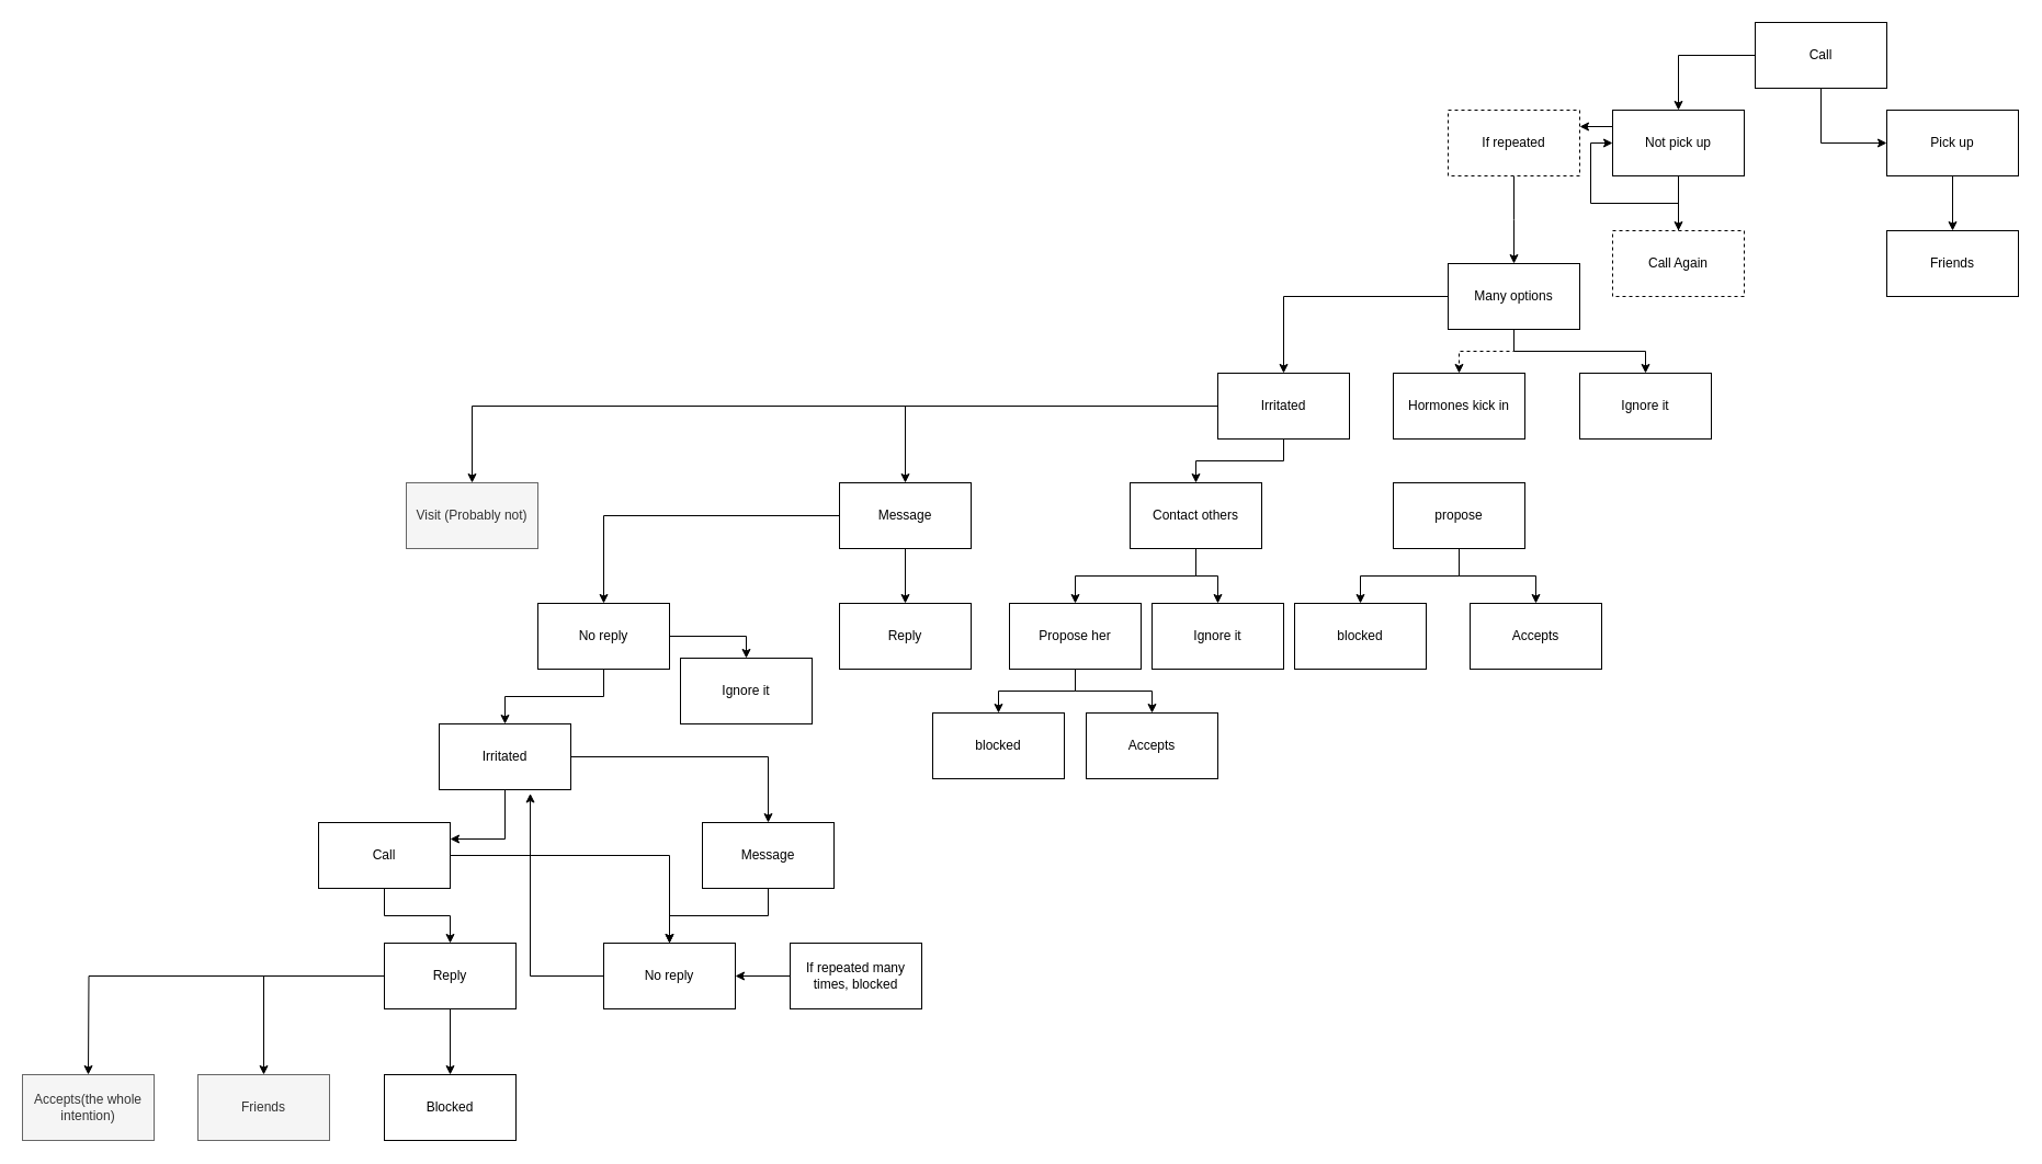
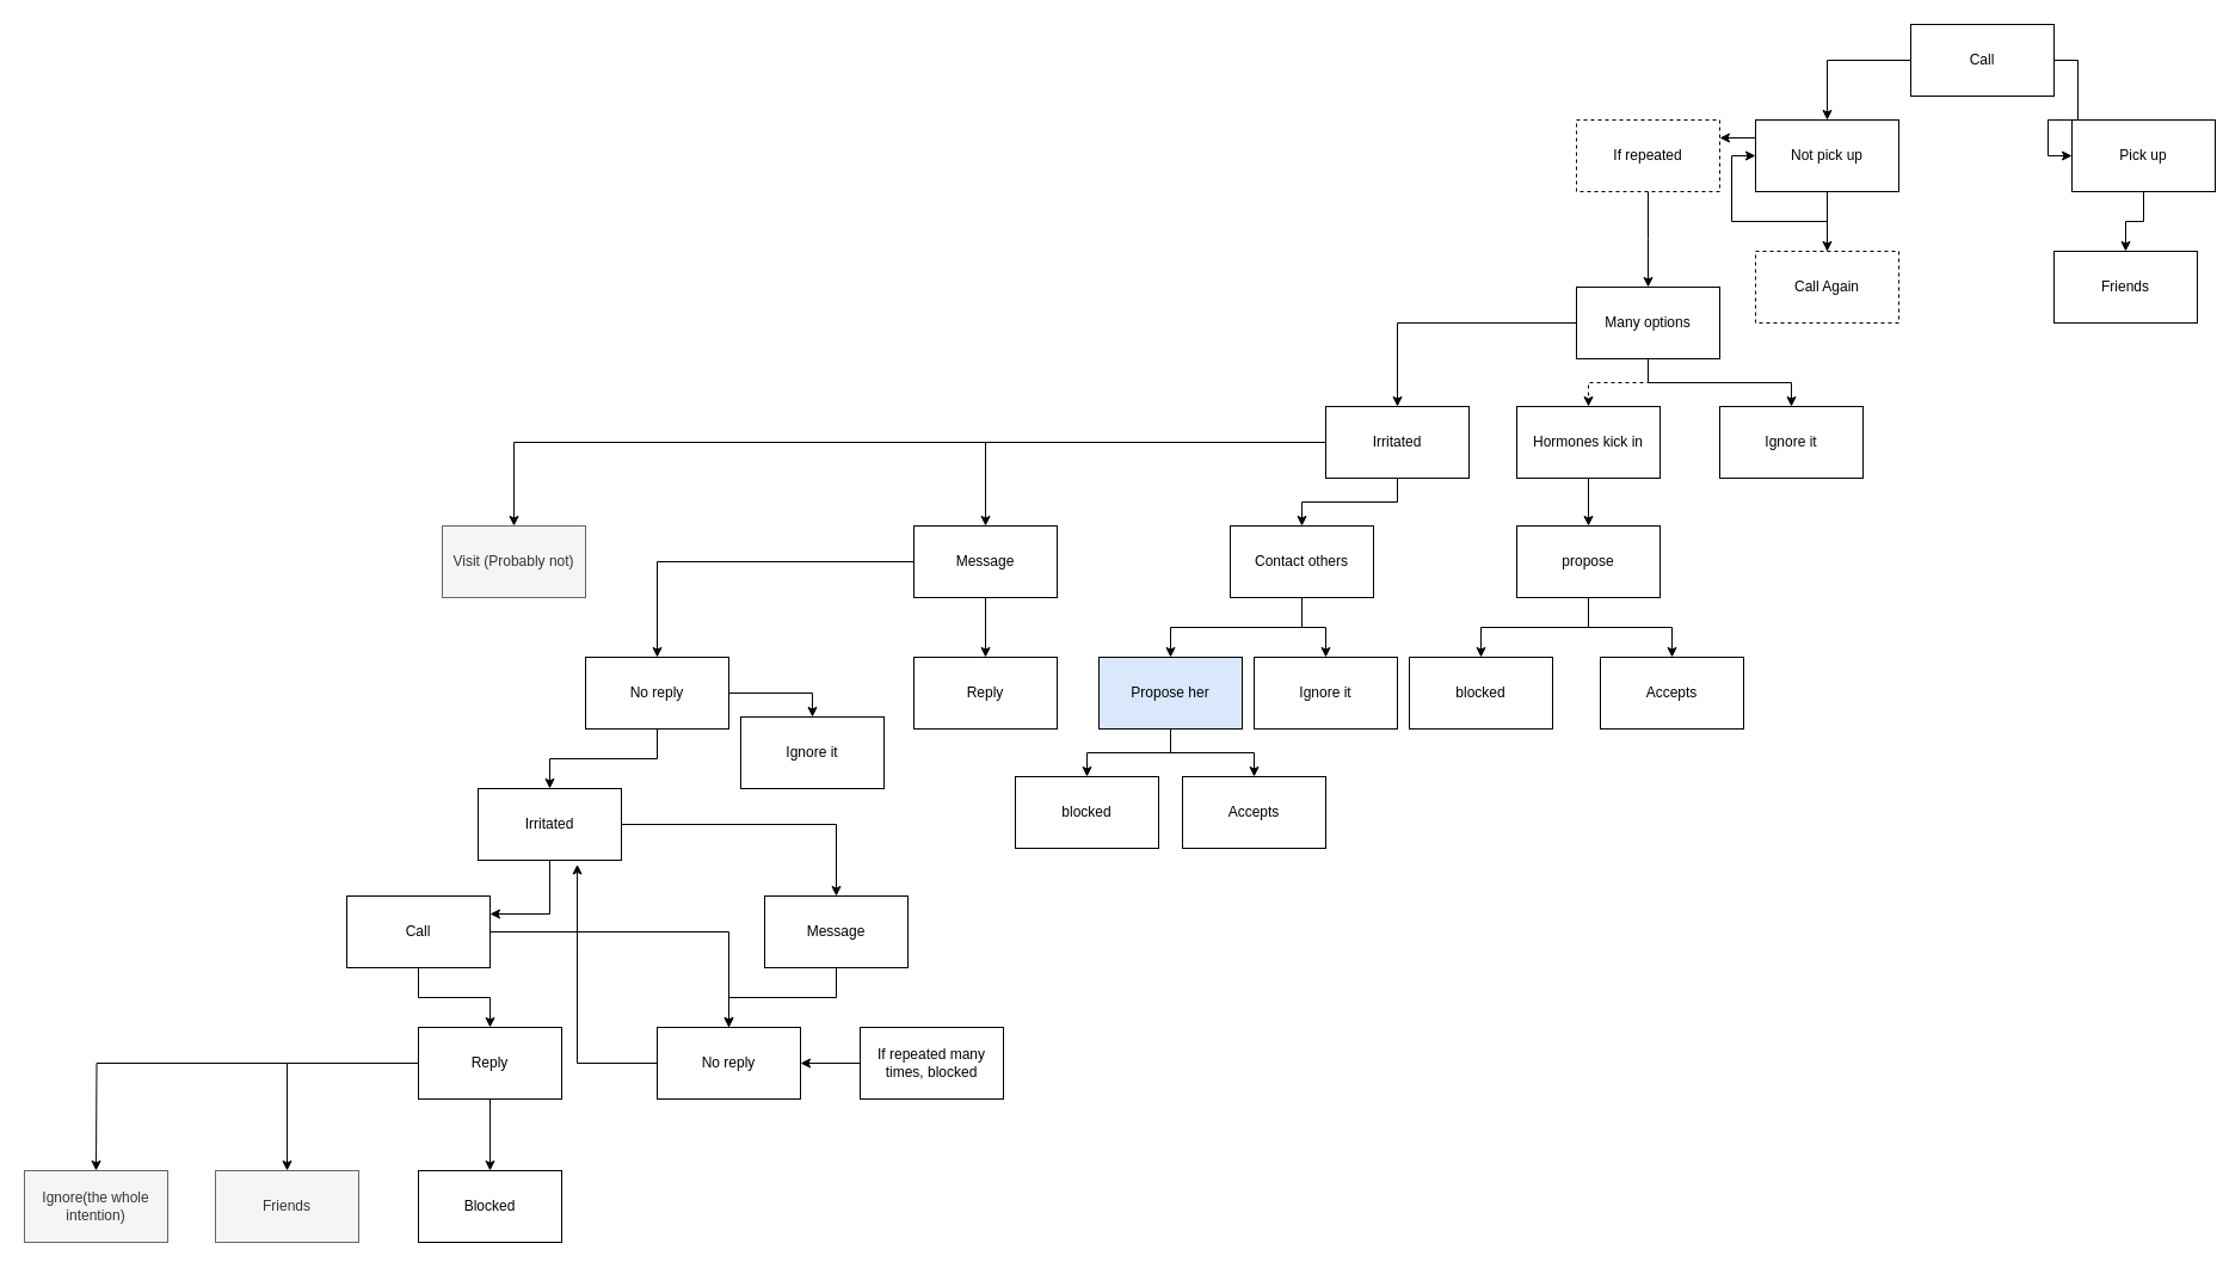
  <mxCell id="0" />
  <mxCell id="1" parent="0" />
  <mxCell id="2" style="edgeStyle=orthogonalEdgeStyle;rounded=0;orthogonalLoop=1;jettySize=auto;html=1;entryX=0.5;entryY=0;entryDx=0;entryDy=0;" edge="1" parent="1" source="4" target="7"><mxGeometry relative="1" as="geometry" /></mxCell>
  <mxCell id="3" style="edgeStyle=orthogonalEdgeStyle;rounded=0;orthogonalLoop=1;jettySize=auto;html=1;entryX=0;entryY=0.5;entryDx=0;entryDy=0;" edge="1" parent="1" source="4" target="9"><mxGeometry relative="1" as="geometry" /></mxCell>
  <mxCell id="4" value="Call" style="rounded=0;whiteSpace=wrap;html=1;" vertex="1" parent="1"><mxGeometry x="1600" y="20" width="120" height="60" as="geometry" /></mxCell>
  <mxCell id="5" style="edgeStyle=orthogonalEdgeStyle;rounded=0;orthogonalLoop=1;jettySize=auto;html=1;" edge="1" parent="1" source="7" target="11"><mxGeometry relative="1" as="geometry" /></mxCell>
  <mxCell id="6" style="edgeStyle=orthogonalEdgeStyle;rounded=0;orthogonalLoop=1;jettySize=auto;html=1;exitX=0;exitY=0.25;exitDx=0;exitDy=0;entryX=1;entryY=0.25;entryDx=0;entryDy=0;" edge="1" parent="1" source="7" target="13"><mxGeometry relative="1" as="geometry" /></mxCell>
  <mxCell id="7" value="Not pick up" style="rounded=0;whiteSpace=wrap;html=1;" vertex="1" parent="1"><mxGeometry x="1470" y="100" width="120" height="60" as="geometry" /></mxCell>
  <mxCell id="8" style="edgeStyle=orthogonalEdgeStyle;rounded=0;orthogonalLoop=1;jettySize=auto;html=1;exitX=0.5;exitY=1;exitDx=0;exitDy=0;" edge="1" parent="1" source="9" target="60"><mxGeometry relative="1" as="geometry" /></mxCell>
- <mxCell id="9" value="Pick up" style="rounded=0;whiteSpace=wrap;html=1;" vertex="1" parent="1"><mxGeometry x="1720" y="100" width="120" height="60" as="geometry" /></mxCell>
+ <mxCell id="9" value="Pick up" style="rounded=0;whiteSpace=wrap;html=1;" vertex="1" parent="1"><mxGeometry x="1735" y="100" width="120" height="60" as="geometry" /></mxCell>
  <mxCell id="10" style="edgeStyle=orthogonalEdgeStyle;rounded=0;orthogonalLoop=1;jettySize=auto;html=1;entryX=0;entryY=0.5;entryDx=0;entryDy=0;" edge="1" parent="1" source="11" target="7"><mxGeometry relative="1" as="geometry" /></mxCell>
  <mxCell id="11" value="Call Again" style="rounded=0;whiteSpace=wrap;html=1;dashed=1;" vertex="1" parent="1"><mxGeometry x="1470" y="210" width="120" height="60" as="geometry" /></mxCell>
  <mxCell id="12" style="edgeStyle=orthogonalEdgeStyle;rounded=0;orthogonalLoop=1;jettySize=auto;html=1;" edge="1" parent="1" source="13"><mxGeometry relative="1" as="geometry"><mxPoint x="1380" y="240" as="targetPoint" /></mxGeometry></mxCell>
  <mxCell id="13" value="If repeated" style="rounded=0;whiteSpace=wrap;html=1;dashed=1;" vertex="1" parent="1"><mxGeometry x="1320" y="100" width="120" height="60" as="geometry" /></mxCell>
  <mxCell id="14" style="edgeStyle=orthogonalEdgeStyle;rounded=0;orthogonalLoop=1;jettySize=auto;html=1;dashed=1;" edge="1" parent="1" source="17" target="23"><mxGeometry relative="1" as="geometry" /></mxCell>
  <mxCell id="15" style="edgeStyle=orthogonalEdgeStyle;rounded=0;orthogonalLoop=1;jettySize=auto;html=1;" edge="1" parent="1" source="17" target="21"><mxGeometry relative="1" as="geometry" /></mxCell>
  <mxCell id="16" style="edgeStyle=orthogonalEdgeStyle;rounded=0;orthogonalLoop=1;jettySize=auto;html=1;" edge="1" parent="1" source="17" target="24"><mxGeometry relative="1" as="geometry" /></mxCell>
  <mxCell id="17" value="Many options" style="rounded=0;whiteSpace=wrap;html=1;" vertex="1" parent="1"><mxGeometry x="1320" y="240" width="120" height="60" as="geometry" /></mxCell>
  <mxCell id="18" style="edgeStyle=orthogonalEdgeStyle;rounded=0;orthogonalLoop=1;jettySize=auto;html=1;exitX=0.5;exitY=1;exitDx=0;exitDy=0;entryX=0.5;entryY=0;entryDx=0;entryDy=0;" edge="1" parent="1" source="21" target="31"><mxGeometry relative="1" as="geometry" /></mxCell>
  <mxCell id="19" style="edgeStyle=orthogonalEdgeStyle;rounded=0;orthogonalLoop=1;jettySize=auto;html=1;" edge="1" parent="1" source="21" target="27"><mxGeometry relative="1" as="geometry" /></mxCell>
  <mxCell id="20" style="edgeStyle=orthogonalEdgeStyle;rounded=0;orthogonalLoop=1;jettySize=auto;html=1;" edge="1" parent="1" source="21" target="28"><mxGeometry relative="1" as="geometry" /></mxCell>
  <mxCell id="21" value="Irritated" style="rounded=0;whiteSpace=wrap;html=1;" vertex="1" parent="1"><mxGeometry x="1110" y="340" width="120" height="60" as="geometry" /></mxCell>
+ <mxCell id="22" style="edgeStyle=orthogonalEdgeStyle;rounded=0;orthogonalLoop=1;jettySize=auto;html=1;entryX=0.5;entryY=0;entryDx=0;entryDy=0;" edge="1" parent="1" source="23" target="57"><mxGeometry relative="1" as="geometry" /></mxCell>
  <mxCell id="23" value="Hormones kick in" style="rounded=0;whiteSpace=wrap;html=1;" vertex="1" parent="1"><mxGeometry x="1270" y="340" width="120" height="60" as="geometry" /></mxCell>
  <mxCell id="24" value="Ignore it" style="rounded=0;whiteSpace=wrap;html=1;" vertex="1" parent="1"><mxGeometry x="1440" y="340" width="120" height="60" as="geometry" /></mxCell>
  <mxCell id="25" style="edgeStyle=orthogonalEdgeStyle;rounded=0;orthogonalLoop=1;jettySize=auto;html=1;exitX=0.5;exitY=1;exitDx=0;exitDy=0;entryX=0.5;entryY=0;entryDx=0;entryDy=0;" edge="1" parent="1" source="27" target="32"><mxGeometry relative="1" as="geometry" /></mxCell>
  <mxCell id="26" style="edgeStyle=orthogonalEdgeStyle;rounded=0;orthogonalLoop=1;jettySize=auto;html=1;entryX=0.5;entryY=0;entryDx=0;entryDy=0;" edge="1" parent="1" source="27" target="35"><mxGeometry relative="1" as="geometry" /></mxCell>
  <mxCell id="27" value="Message" style="rounded=0;whiteSpace=wrap;html=1;" vertex="1" parent="1"><mxGeometry x="765" y="440" width="120" height="60" as="geometry" /></mxCell>
  <mxCell id="28" value="Visit (Probably not)" style="rounded=0;whiteSpace=wrap;html=1;fillColor=#f5f5f5;fontColor=#333333;strokeColor=#666666;" vertex="1" parent="1"><mxGeometry x="370" y="440" width="120" height="60" as="geometry" /></mxCell>
  <mxCell id="29" style="edgeStyle=orthogonalEdgeStyle;rounded=0;orthogonalLoop=1;jettySize=auto;html=1;" edge="1" parent="1" source="31" target="64"><mxGeometry relative="1" as="geometry" /></mxCell>
  <mxCell id="30" style="edgeStyle=orthogonalEdgeStyle;rounded=0;orthogonalLoop=1;jettySize=auto;html=1;" edge="1" parent="1" source="31" target="63"><mxGeometry relative="1" as="geometry" /></mxCell>
  <mxCell id="31" value="Contact others" style="rounded=0;whiteSpace=wrap;html=1;" vertex="1" parent="1"><mxGeometry x="1030" y="440" width="120" height="60" as="geometry" /></mxCell>
  <mxCell id="32" value="Reply" style="rounded=0;whiteSpace=wrap;html=1;" vertex="1" parent="1"><mxGeometry x="765" y="550" width="120" height="60" as="geometry" /></mxCell>
  <mxCell id="33" style="edgeStyle=orthogonalEdgeStyle;rounded=0;orthogonalLoop=1;jettySize=auto;html=1;entryX=0.5;entryY=0;entryDx=0;entryDy=0;" edge="1" parent="1" source="35" target="36"><mxGeometry relative="1" as="geometry" /></mxCell>
  <mxCell id="34" style="edgeStyle=orthogonalEdgeStyle;rounded=0;orthogonalLoop=1;jettySize=auto;html=1;entryX=0.5;entryY=0;entryDx=0;entryDy=0;" edge="1" parent="1" source="35" target="39"><mxGeometry relative="1" as="geometry" /></mxCell>
  <mxCell id="35" value="No reply" style="rounded=0;whiteSpace=wrap;html=1;" vertex="1" parent="1"><mxGeometry x="490" y="550" width="120" height="60" as="geometry" /></mxCell>
  <mxCell id="36" value="Ignore it" style="rounded=0;whiteSpace=wrap;html=1;" vertex="1" parent="1"><mxGeometry x="620" y="600" width="120" height="60" as="geometry" /></mxCell>
  <mxCell id="37" style="edgeStyle=orthogonalEdgeStyle;rounded=0;orthogonalLoop=1;jettySize=auto;html=1;entryX=0.5;entryY=0;entryDx=0;entryDy=0;" edge="1" parent="1" source="39" target="41"><mxGeometry relative="1" as="geometry" /></mxCell>
  <mxCell id="38" style="edgeStyle=orthogonalEdgeStyle;rounded=0;orthogonalLoop=1;jettySize=auto;html=1;entryX=1;entryY=0.25;entryDx=0;entryDy=0;" edge="1" parent="1" source="39" target="44"><mxGeometry relative="1" as="geometry" /></mxCell>
  <mxCell id="39" value="Irritated" style="rounded=0;whiteSpace=wrap;html=1;" vertex="1" parent="1"><mxGeometry x="400" y="660" width="120" height="60" as="geometry" /></mxCell>
  <mxCell id="40" style="edgeStyle=orthogonalEdgeStyle;rounded=0;orthogonalLoop=1;jettySize=auto;html=1;entryX=0.5;entryY=0;entryDx=0;entryDy=0;" edge="1" parent="1" source="41" target="46"><mxGeometry relative="1" as="geometry" /></mxCell>
  <mxCell id="41" value="Message" style="rounded=0;whiteSpace=wrap;html=1;" vertex="1" parent="1"><mxGeometry x="640" y="750" width="120" height="60" as="geometry" /></mxCell>
  <mxCell id="42" style="edgeStyle=orthogonalEdgeStyle;rounded=0;orthogonalLoop=1;jettySize=auto;html=1;" edge="1" parent="1" source="44" target="46"><mxGeometry relative="1" as="geometry"><mxPoint x="540" y="870" as="targetPoint" /></mxGeometry></mxCell>
  <mxCell id="43" style="edgeStyle=orthogonalEdgeStyle;rounded=0;orthogonalLoop=1;jettySize=auto;html=1;" edge="1" parent="1" source="44" target="50"><mxGeometry relative="1" as="geometry" /></mxCell>
  <mxCell id="44" value="Call" style="rounded=0;whiteSpace=wrap;html=1;" vertex="1" parent="1"><mxGeometry x="290" y="750" width="120" height="60" as="geometry" /></mxCell>
  <mxCell id="45" style="edgeStyle=orthogonalEdgeStyle;rounded=0;orthogonalLoop=1;jettySize=auto;html=1;entryX=0.692;entryY=1.058;entryDx=0;entryDy=0;entryPerimeter=0;" edge="1" parent="1" source="46" target="39"><mxGeometry relative="1" as="geometry" /></mxCell>
  <mxCell id="46" value="No reply" style="rounded=0;whiteSpace=wrap;html=1;" vertex="1" parent="1"><mxGeometry x="550" y="860" width="120" height="60" as="geometry" /></mxCell>
  <mxCell id="47" style="edgeStyle=orthogonalEdgeStyle;rounded=0;orthogonalLoop=1;jettySize=auto;html=1;entryX=0.5;entryY=0;entryDx=0;entryDy=0;" edge="1" parent="1" source="50" target="51"><mxGeometry relative="1" as="geometry" /></mxCell>
  <mxCell id="48" style="edgeStyle=orthogonalEdgeStyle;rounded=0;orthogonalLoop=1;jettySize=auto;html=1;" edge="1" parent="1" source="50" target="52"><mxGeometry relative="1" as="geometry" /></mxCell>
  <mxCell id="49" style="edgeStyle=orthogonalEdgeStyle;rounded=0;orthogonalLoop=1;jettySize=auto;html=1;" edge="1" parent="1" source="50"><mxGeometry relative="1" as="geometry"><mxPoint x="80" y="980" as="targetPoint" /></mxGeometry></mxCell>
  <mxCell id="50" value="Reply" style="rounded=0;whiteSpace=wrap;html=1;" vertex="1" parent="1"><mxGeometry x="350" y="860" width="120" height="60" as="geometry" /></mxCell>
  <mxCell id="51" value="Blocked" style="rounded=0;whiteSpace=wrap;html=1;" vertex="1" parent="1"><mxGeometry x="350" y="980" width="120" height="60" as="geometry" /></mxCell>
  <mxCell id="52" value="Friends" style="rounded=0;whiteSpace=wrap;html=1;fillColor=#f5f5f5;fontColor=#333333;strokeColor=#666666;" vertex="1" parent="1"><mxGeometry x="180" y="980" width="120" height="60" as="geometry" /></mxCell>
  <mxCell id="53" style="edgeStyle=orthogonalEdgeStyle;rounded=0;orthogonalLoop=1;jettySize=auto;html=1;entryX=1;entryY=0.5;entryDx=0;entryDy=0;" edge="1" parent="1" source="54" target="46"><mxGeometry relative="1" as="geometry" /></mxCell>
  <mxCell id="54" value="If repeated many times, blocked" style="rounded=0;whiteSpace=wrap;html=1;" vertex="1" parent="1"><mxGeometry x="720" y="860" width="120" height="60" as="geometry" /></mxCell>
  <mxCell id="55" style="edgeStyle=orthogonalEdgeStyle;rounded=0;orthogonalLoop=1;jettySize=auto;html=1;" edge="1" parent="1" source="57" target="58"><mxGeometry relative="1" as="geometry" /></mxCell>
  <mxCell id="56" style="edgeStyle=orthogonalEdgeStyle;rounded=0;orthogonalLoop=1;jettySize=auto;html=1;" edge="1" parent="1" source="57" target="59"><mxGeometry relative="1" as="geometry" /></mxCell>
  <mxCell id="57" value="propose" style="rounded=0;whiteSpace=wrap;html=1;" vertex="1" parent="1"><mxGeometry x="1270" y="440" width="120" height="60" as="geometry" /></mxCell>
  <mxCell id="58" value="blocked" style="rounded=0;whiteSpace=wrap;html=1;" vertex="1" parent="1"><mxGeometry x="1180" y="550" width="120" height="60" as="geometry" /></mxCell>
  <mxCell id="59" value="Accepts" style="rounded=0;whiteSpace=wrap;html=1;" vertex="1" parent="1"><mxGeometry x="1340" y="550" width="120" height="60" as="geometry" /></mxCell>
  <mxCell id="60" value="Friends" style="rounded=0;whiteSpace=wrap;html=1;" vertex="1" parent="1"><mxGeometry x="1720" y="210" width="120" height="60" as="geometry" /></mxCell>
  <mxCell id="61" style="edgeStyle=orthogonalEdgeStyle;rounded=0;orthogonalLoop=1;jettySize=auto;html=1;entryX=0.5;entryY=0;entryDx=0;entryDy=0;" edge="1" parent="1" source="63" target="66"><mxGeometry relative="1" as="geometry" /></mxCell>
  <mxCell id="62" style="edgeStyle=orthogonalEdgeStyle;rounded=0;orthogonalLoop=1;jettySize=auto;html=1;entryX=0.5;entryY=0;entryDx=0;entryDy=0;" edge="1" parent="1" source="63" target="65"><mxGeometry relative="1" as="geometry" /></mxCell>
- <mxCell id="63" value="Propose her" style="rounded=0;whiteSpace=wrap;html=1;" vertex="1" parent="1"><mxGeometry x="920" y="550" width="120" height="60" as="geometry" /></mxCell>
+ <mxCell id="63" value="Propose her" style="rounded=0;whiteSpace=wrap;html=1;fillColor=#dae8fc;" vertex="1" parent="1"><mxGeometry x="920" y="550" width="120" height="60" as="geometry" /></mxCell>
  <mxCell id="64" value="Ignore it" style="rounded=0;whiteSpace=wrap;html=1;" vertex="1" parent="1"><mxGeometry x="1050" y="550" width="120" height="60" as="geometry" /></mxCell>
  <mxCell id="65" value="blocked" style="rounded=0;whiteSpace=wrap;html=1;" vertex="1" parent="1"><mxGeometry x="850" y="650" width="120" height="60" as="geometry" /></mxCell>
  <mxCell id="66" value="Accepts" style="rounded=0;whiteSpace=wrap;html=1;" vertex="1" parent="1"><mxGeometry x="990" y="650" width="120" height="60" as="geometry" /></mxCell>
- <mxCell id="67" value="Accepts(the whole intention)" style="rounded=0;whiteSpace=wrap;html=1;fillColor=#f5f5f5;fontColor=#333333;strokeColor=#666666;" vertex="1" parent="1"><mxGeometry x="20" y="980" width="120" height="60" as="geometry" /></mxCell>
+ <mxCell id="67" value="Ignore(the whole intention)" style="rounded=0;whiteSpace=wrap;html=1;fillColor=#f5f5f5;fontColor=#333333;strokeColor=#666666;" vertex="1" parent="1"><mxGeometry x="20" y="980" width="120" height="60" as="geometry" /></mxCell>
